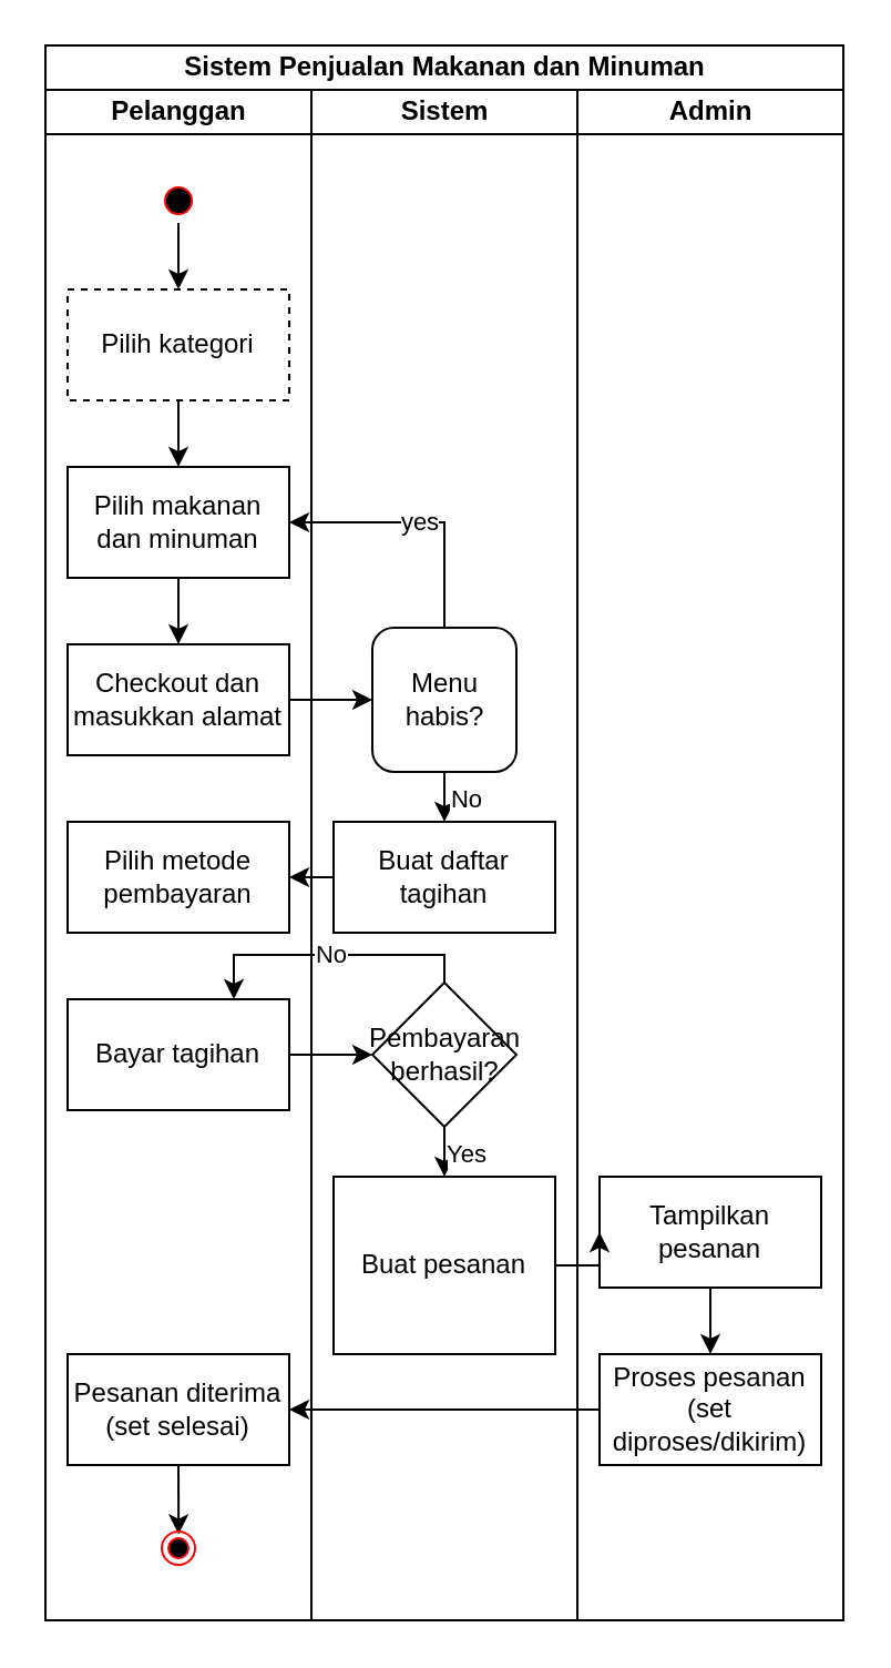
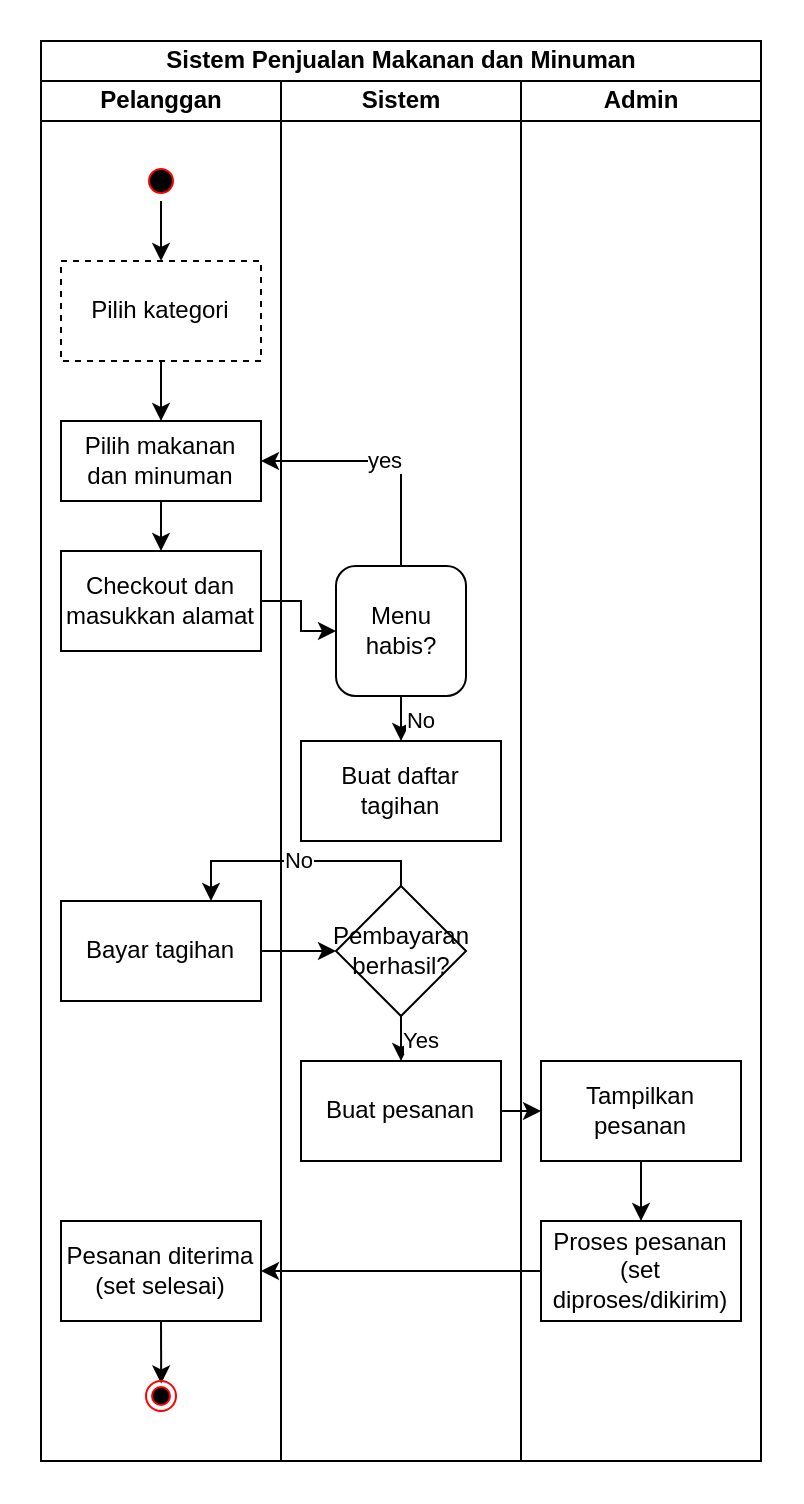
  <mxCell id="0" />
  <mxCell id="1" parent="0" />
  <mxCell id="2" value="Sistem Penjualan Makanan dan Minuman" style="swimlane;childLayout=stackLayout;resizeParent=1;resizeParentMax=0;startSize=20;html=1;" parent="1" vertex="1"><mxGeometry x="20" y="20" width="360" height="710" as="geometry" /></mxCell>
  <mxCell id="3" value="Pelanggan" style="swimlane;startSize=20;html=1;" parent="2" vertex="1"><mxGeometry y="20" width="120" height="690" as="geometry" /></mxCell>
  <mxCell id="4" style="edgeStyle=orthogonalEdgeStyle;rounded=0;orthogonalLoop=1;jettySize=auto;html=1;exitX=0.5;exitY=1;exitDx=0;exitDy=0;entryX=0.5;entryY=0;entryDx=0;entryDy=0;" parent="3" source="5" target="7" edge="1"><mxGeometry relative="1" as="geometry" /></mxCell>
  <mxCell id="5" value="" style="ellipse;html=1;shape=startState;fillColor=#000000;strokeColor=#ff0000;" parent="3" vertex="1"><mxGeometry x="50" y="40" width="20" height="20" as="geometry" /></mxCell>
  <mxCell id="6" style="edgeStyle=orthogonalEdgeStyle;rounded=0;orthogonalLoop=1;jettySize=auto;html=1;exitX=0.5;exitY=1;exitDx=0;exitDy=0;entryX=0.5;entryY=0;entryDx=0;entryDy=0;" parent="3" source="7" target="9" edge="1"><mxGeometry relative="1" as="geometry" /></mxCell>
  <mxCell id="7" value="Pilih kategori" style="rounded=0;whiteSpace=wrap;html=1;dashed=1;" parent="3" vertex="1"><mxGeometry x="10" y="90" width="100" height="50" as="geometry" /></mxCell>
  <mxCell id="8" style="edgeStyle=orthogonalEdgeStyle;rounded=0;orthogonalLoop=1;jettySize=auto;html=1;exitX=0.5;exitY=1;exitDx=0;exitDy=0;entryX=0.5;entryY=0;entryDx=0;entryDy=0;" parent="3" source="9" target="10" edge="1"><mxGeometry relative="1" as="geometry" /></mxCell>
- <mxCell id="9" value="Pilih makanan dan minuman" style="rounded=0;whiteSpace=wrap;html=1;" parent="3" vertex="1"><mxGeometry x="10" y="170" width="100" height="50" as="geometry" /></mxCell>
- <mxCell id="10" value="Checkout dan masukkan alamat" style="rounded=0;whiteSpace=wrap;html=1;" parent="3" vertex="1"><mxGeometry x="10" y="250" width="100" height="50" as="geometry" /></mxCell>
- <mxCell id="11" value="Pilih metode pembayaran" style="rounded=0;whiteSpace=wrap;html=1;" parent="3" vertex="1"><mxGeometry x="10" y="330" width="100" height="50" as="geometry" /></mxCell>
+ <mxCell id="9" value="Pilih makanan dan minuman" style="rounded=0;whiteSpace=wrap;html=1;" parent="3" vertex="1"><mxGeometry x="10" y="170" width="100" height="40" as="geometry" /></mxCell>
+ <mxCell id="10" value="Checkout dan masukkan alamat" style="rounded=0;whiteSpace=wrap;html=1;" parent="3" vertex="1"><mxGeometry x="10" y="235" width="100" height="50" as="geometry" /></mxCell>
  <mxCell id="12" value="Bayar tagihan" style="rounded=0;whiteSpace=wrap;html=1;" parent="3" vertex="1"><mxGeometry x="10" y="410" width="100" height="50" as="geometry" /></mxCell>
  <mxCell id="13" style="edgeStyle=orthogonalEdgeStyle;rounded=0;orthogonalLoop=1;jettySize=auto;html=1;exitX=0.5;exitY=1;exitDx=0;exitDy=0;entryX=0.507;entryY=0.082;entryDx=0;entryDy=0;entryPerimeter=0;" parent="3" source="14" target="15" edge="1"><mxGeometry relative="1" as="geometry"><mxPoint x="60" y="650" as="targetPoint" /></mxGeometry></mxCell>
  <mxCell id="14" value="Pesanan diterima&lt;div&gt;(set selesai)&lt;/div&gt;" style="rounded=0;whiteSpace=wrap;html=1;" parent="3" vertex="1"><mxGeometry x="10" y="570" width="100" height="50" as="geometry" /></mxCell>
  <mxCell id="15" value="" style="ellipse;html=1;shape=endState;fillColor=#000000;strokeColor=#ff0000;" vertex="1" parent="3"><mxGeometry x="52.5" y="650" width="15" height="15" as="geometry" /></mxCell>
  <mxCell id="16" value="Sistem" style="swimlane;startSize=20;html=1;" parent="2" vertex="1"><mxGeometry x="120" y="20" width="120" height="690" as="geometry" /></mxCell>
  <mxCell id="17" value="No" style="edgeStyle=orthogonalEdgeStyle;rounded=0;orthogonalLoop=1;jettySize=auto;html=1;exitX=0.5;exitY=1;exitDx=0;exitDy=0;entryX=0.5;entryY=0;entryDx=0;entryDy=0;" parent="16" source="18" target="19" edge="1"><mxGeometry x="0.111" y="10" relative="1" as="geometry"><mxPoint as="offset" /></mxGeometry></mxCell>
  <mxCell id="18" value="Menu habis?" style="whiteSpace=wrap;html=1;rounded=1;" parent="16" vertex="1"><mxGeometry x="27.5" y="242.5" width="65" height="65" as="geometry" /></mxCell>
  <mxCell id="19" value="Buat daftar tagihan" style="rounded=0;whiteSpace=wrap;html=1;" parent="16" vertex="1"><mxGeometry x="10" y="330" width="100" height="50" as="geometry" /></mxCell>
  <mxCell id="20" value="Yes" style="edgeStyle=orthogonalEdgeStyle;rounded=0;orthogonalLoop=1;jettySize=auto;html=1;exitX=0.5;exitY=1;exitDx=0;exitDy=0;entryX=0.5;entryY=0;entryDx=0;entryDy=0;" parent="16" source="21" target="22" edge="1"><mxGeometry x="0.111" y="10" relative="1" as="geometry"><mxPoint as="offset" /></mxGeometry></mxCell>
  <mxCell id="21" value="Pembayaran berhasil?" style="rhombus;whiteSpace=wrap;html=1;" parent="16" vertex="1"><mxGeometry x="27.5" y="402.5" width="65" height="65" as="geometry" /></mxCell>
- <mxCell id="22" value="Buat pesanan" style="rounded=0;whiteSpace=wrap;html=1;" parent="16" vertex="1"><mxGeometry x="10" y="490" width="100" height="80" as="geometry" /></mxCell>
+ <mxCell id="22" value="Buat pesanan" style="rounded=0;whiteSpace=wrap;html=1;" parent="16" vertex="1"><mxGeometry x="10" y="490" width="100" height="50" as="geometry" /></mxCell>
  <mxCell id="23" value="Admin" style="swimlane;startSize=20;html=1;" parent="2" vertex="1"><mxGeometry x="240" y="20" width="120" height="690" as="geometry" /></mxCell>
  <mxCell id="24" style="edgeStyle=orthogonalEdgeStyle;rounded=0;orthogonalLoop=1;jettySize=auto;html=1;exitX=0.5;exitY=1;exitDx=0;exitDy=0;entryX=0.5;entryY=0;entryDx=0;entryDy=0;" parent="23" source="25" target="26" edge="1"><mxGeometry relative="1" as="geometry" /></mxCell>
  <mxCell id="25" value="Tampilkan pesanan" style="rounded=0;whiteSpace=wrap;html=1;" parent="23" vertex="1"><mxGeometry x="10" y="490" width="100" height="50" as="geometry" /></mxCell>
  <mxCell id="26" value="Proses pesanan&lt;div&gt;(set diproses/dikirim)&lt;/div&gt;" style="rounded=0;whiteSpace=wrap;html=1;" parent="23" vertex="1"><mxGeometry x="10" y="570" width="100" height="50" as="geometry" /></mxCell>
  <mxCell id="27" style="edgeStyle=orthogonalEdgeStyle;rounded=0;orthogonalLoop=1;jettySize=auto;html=1;exitX=1;exitY=0.5;exitDx=0;exitDy=0;entryX=0;entryY=0.5;entryDx=0;entryDy=0;" parent="2" source="10" target="18" edge="1"><mxGeometry relative="1" as="geometry" /></mxCell>
  <mxCell id="28" value="yes" style="edgeStyle=orthogonalEdgeStyle;rounded=0;orthogonalLoop=1;jettySize=auto;html=1;exitX=0.5;exitY=0;exitDx=0;exitDy=0;entryX=1;entryY=0.5;entryDx=0;entryDy=0;" parent="2" source="18" target="9" edge="1"><mxGeometry relative="1" as="geometry" /></mxCell>
- <mxCell id="29" style="edgeStyle=orthogonalEdgeStyle;rounded=0;orthogonalLoop=1;jettySize=auto;html=1;exitX=0;exitY=0.5;exitDx=0;exitDy=0;entryX=1;entryY=0.5;entryDx=0;entryDy=0;" parent="2" source="19" target="11" edge="1"><mxGeometry relative="1" as="geometry" /></mxCell>
  <mxCell id="30" style="edgeStyle=orthogonalEdgeStyle;rounded=0;orthogonalLoop=1;jettySize=auto;html=1;exitX=1;exitY=0.5;exitDx=0;exitDy=0;entryX=0;entryY=0.5;entryDx=0;entryDy=0;" parent="2" source="12" target="21" edge="1"><mxGeometry relative="1" as="geometry" /></mxCell>
  <mxCell id="31" style="edgeStyle=orthogonalEdgeStyle;rounded=0;orthogonalLoop=1;jettySize=auto;html=1;exitX=1;exitY=0.5;exitDx=0;exitDy=0;entryX=0;entryY=0.5;entryDx=0;entryDy=0;" parent="2" source="22" target="25" edge="1"><mxGeometry relative="1" as="geometry" /></mxCell>
  <mxCell id="32" value="No" style="edgeStyle=orthogonalEdgeStyle;rounded=0;orthogonalLoop=1;jettySize=auto;html=1;exitX=0.5;exitY=0;exitDx=0;exitDy=0;entryX=0.75;entryY=0;entryDx=0;entryDy=0;" parent="2" source="21" target="12" edge="1"><mxGeometry relative="1" as="geometry"><Array as="points"><mxPoint x="180" y="410" /><mxPoint x="85" y="410" /></Array></mxGeometry></mxCell>
  <mxCell id="33" style="edgeStyle=orthogonalEdgeStyle;rounded=0;orthogonalLoop=1;jettySize=auto;html=1;exitX=0;exitY=0.5;exitDx=0;exitDy=0;entryX=1;entryY=0.5;entryDx=0;entryDy=0;" parent="2" source="26" target="14" edge="1"><mxGeometry relative="1" as="geometry" /></mxCell>
